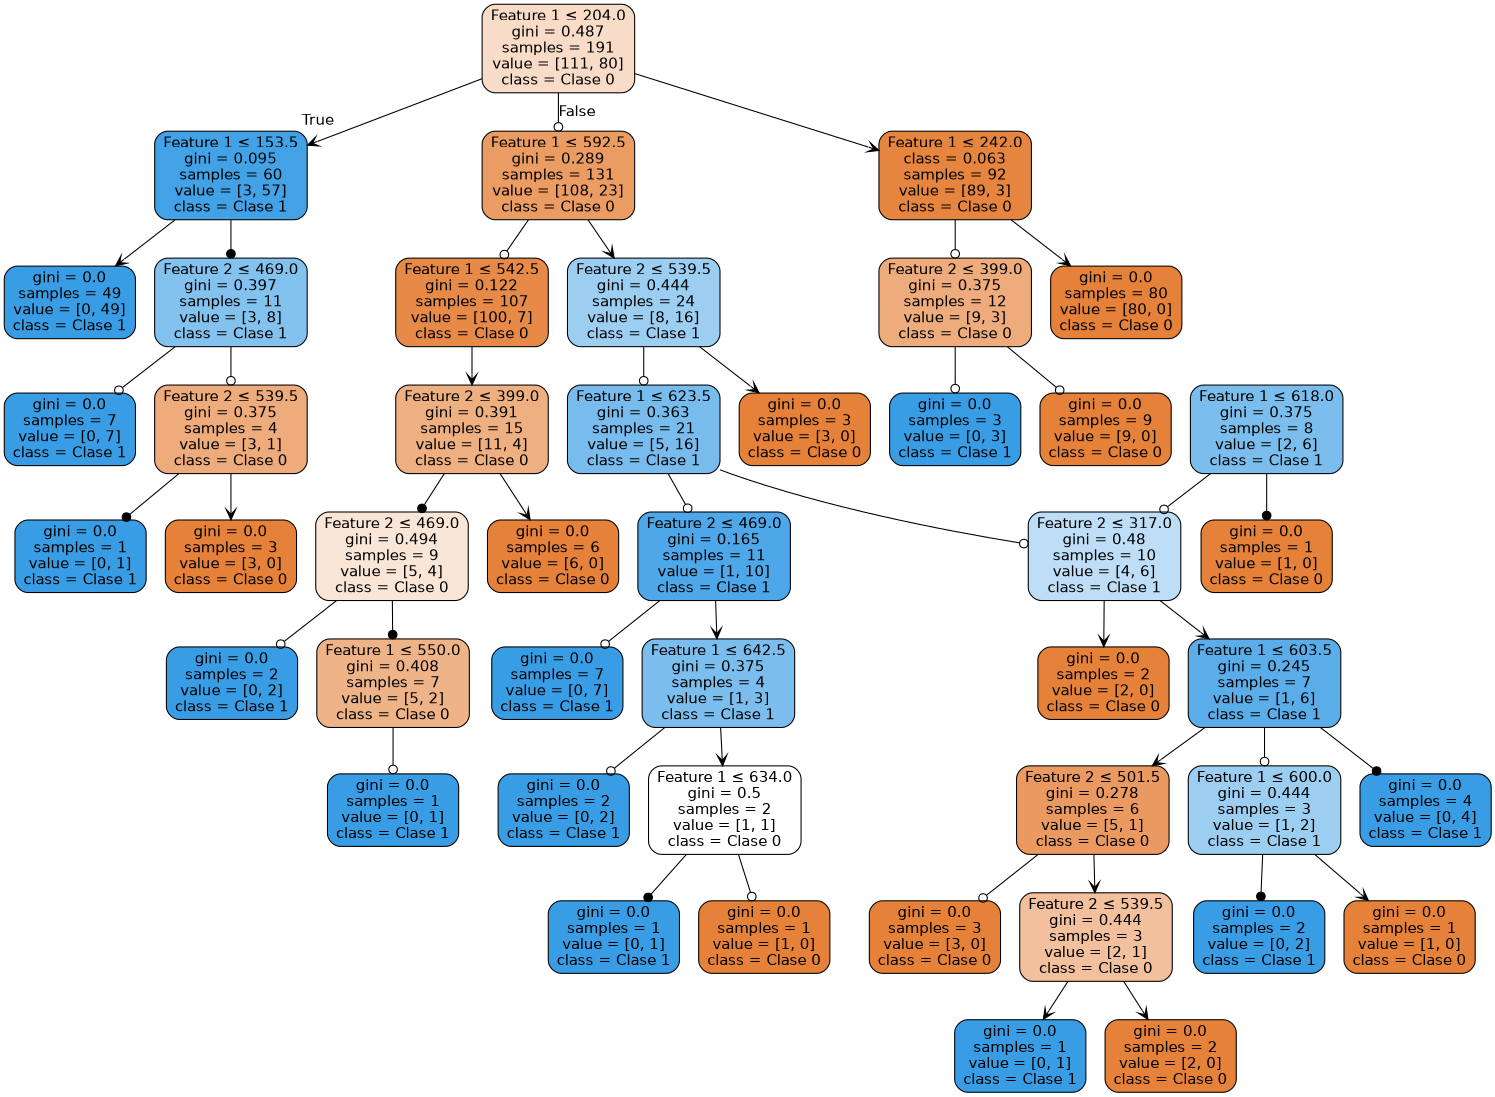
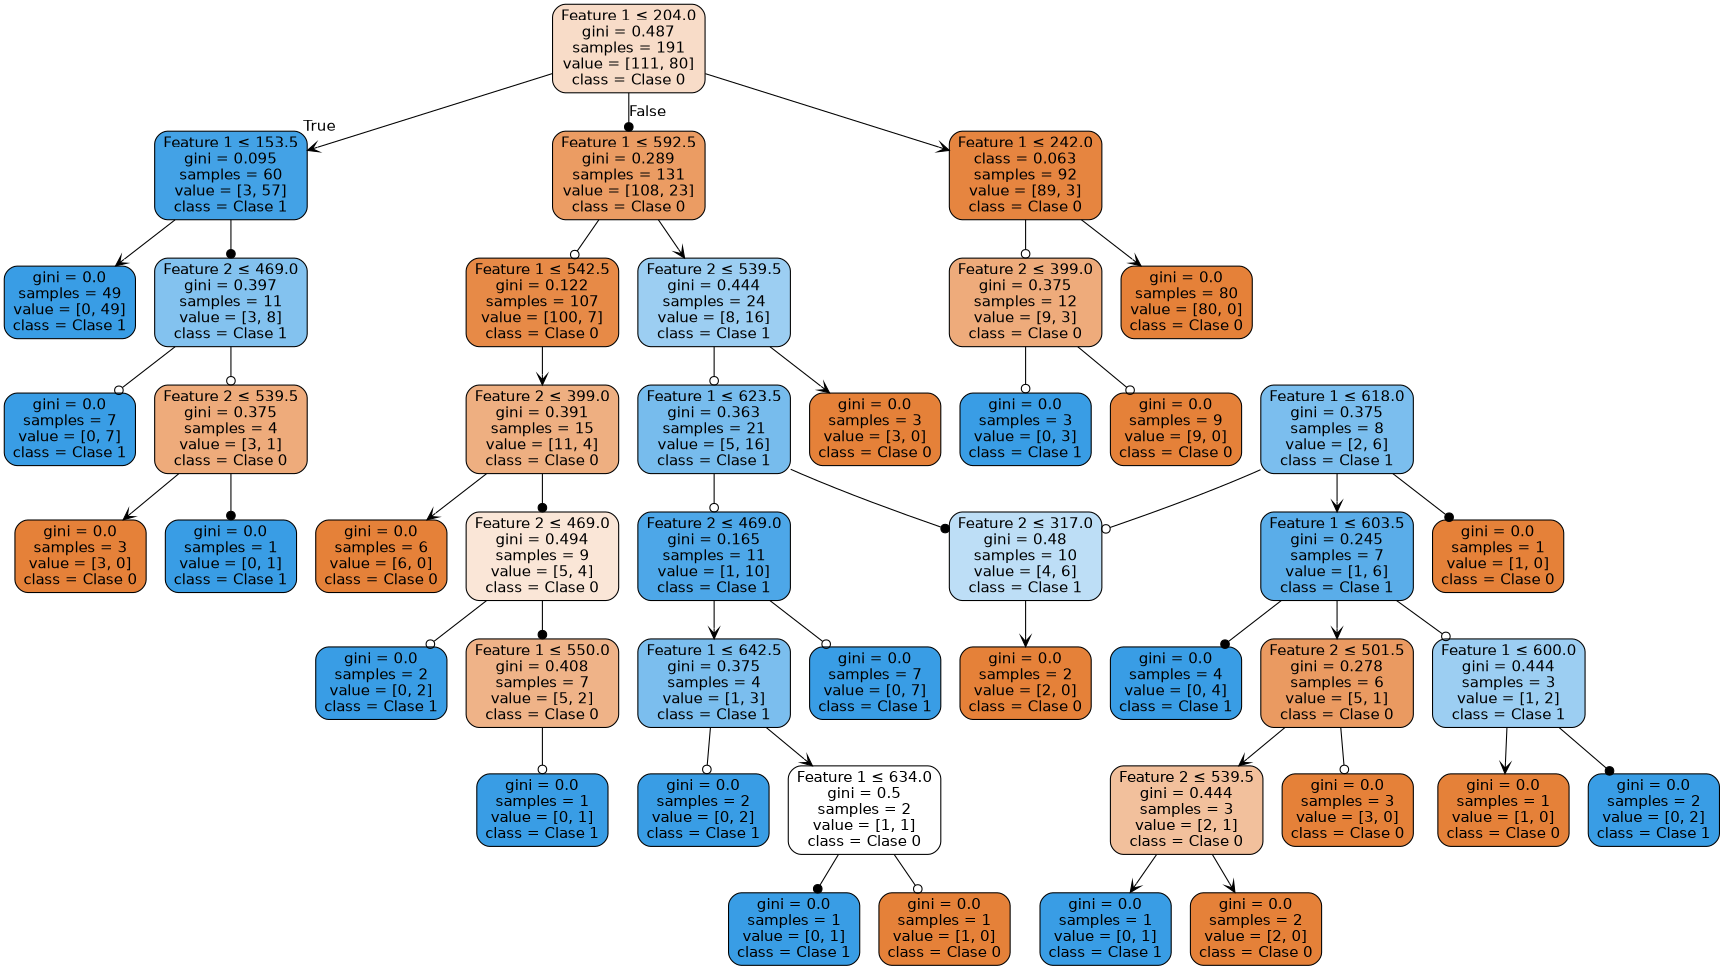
  digraph {
    node [color=black fillcolor="#399de5" fontname=helvetica shape=box style="filled, rounded"]
    edge [arrowhead=vee fontname=helvetica]
    n1 [fillcolor="#f8dcc8" label=<Feature 1 &le; 204.0<br/>gini = 0.487<br/>samples = 191<br/>value = [111, 80]<br/>class = Clase 0>]
    n2 [fillcolor="#43a2e6" label=<Feature 1 &le; 153.5<br/>gini = 0.095<br/>samples = 60<br/>value = [3, 57]<br/>class = Clase 1>]
    n3 [fillcolor="#eb9c63" label=<Feature 1 &le; 592.5<br/>gini = 0.289<br/>samples = 131<br/>value = [108, 23]<br/>class = Clase 0>]
    n4 [fillcolor="#e68540" label=<Feature 1 &le; 242.0<br/>class = 0.063<br/>samples = 92<br/>value = [89, 3]<br/>class = Clase 0>]
    n5 [label=<gini = 0.0<br/>samples = 49<br/>value = [0, 49]<br/>class = Clase 1>]
    n6 [fillcolor="#83c2ef" label=<Feature 2 &le; 469.0<br/>gini = 0.397<br/>samples = 11<br/>value = [3, 8]<br/>class = Clase 1>]
    n7 [fillcolor="#e78a47" label=<Feature 1 &le; 542.5<br/>gini = 0.122<br/>samples = 107<br/>value = [100, 7]<br/>class = Clase 0>]
    n8 [fillcolor="#9ccef2" label=<Feature 2 &le; 539.5<br/>gini = 0.444<br/>samples = 24<br/>value = [8, 16]<br/>class = Clase 1>]
    n9 [label=<gini = 0.0<br/>samples = 7<br/>value = [0, 7]<br/>class = Clase 1>]
    n10 [fillcolor="#eeab7b" label=<Feature 2 &le; 539.5<br/>gini = 0.375<br/>samples = 4<br/>value = [3, 1]<br/>class = Clase 0>]
    n11 [fillcolor="#e58139" label=<gini = 0.0<br/>samples = 3<br/>value = [3, 0]<br/>class = Clase 0>]
    n12 [label=<gini = 0.0<br/>samples = 1<br/>value = [0, 1]<br/>class = Clase 1>]
    n13 [fillcolor="#eeaf81" label=<Feature 2 &le; 399.0<br/>gini = 0.391<br/>samples = 15<br/>value = [11, 4]<br/>class = Clase 0>]
    n14 [fillcolor="#77bced" label=<Feature 1 &le; 623.5<br/>gini = 0.363<br/>samples = 21<br/>value = [5, 16]<br/>class = Clase 1>]
    n15 [fillcolor="#e58139" label=<gini = 0.0<br/>samples = 3<br/>value = [3, 0]<br/>class = Clase 0>]
    n16 [fillcolor="#eeab7b" label=<Feature 2 &le; 399.0<br/>gini = 0.375<br/>samples = 12<br/>value = [9, 3]<br/>class = Clase 0>]
    n17 [fillcolor="#e58139" label=<gini = 0.0<br/>samples = 80<br/>value = [80, 0]<br/>class = Clase 0>]
    n18 [fillcolor="#e58139" label=<gini = 0.0<br/>samples = 6<br/>value = [6, 0]<br/>class = Clase 0>]
    n19 [fillcolor="#fae6d7" label=<Feature 2 &le; 469.0<br/>gini = 0.494<br/>samples = 9<br/>value = [5, 4]<br/>class = Clase 0>]
    n20 [label=<gini = 0.0<br/>samples = 3<br/>value = [0, 3]<br/>class = Clase 1>]
    n21 [fillcolor="#e58139" label=<gini = 0.0<br/>samples = 9<br/>value = [9, 0]<br/>class = Clase 0>]
    n22 [label=<gini = 0.0<br/>samples = 2<br/>value = [0, 2]<br/>class = Clase 1>]
    n23 [fillcolor="#efb388" label=<Feature 1 &le; 550.0<br/>gini = 0.408<br/>samples = 7<br/>value = [5, 2]<br/>class = Clase 0>]
    n24 [label=<gini = 0.0<br/>samples = 1<br/>value = [0, 1]<br/>class = Clase 1>]
    n25 [fillcolor="#ea9a61" label=<Feature 2 &le; 501.5<br/>gini = 0.278<br/>samples = 6<br/>value = [5, 1]<br/>class = Clase 0>]
    n26 [fillcolor="#e58139" label=<gini = 0.0<br/>samples = 3<br/>value = [3, 0]<br/>class = Clase 0>]
    n27 [fillcolor="#f2c09c" label=<Feature 2 &le; 539.5<br/>gini = 0.444<br/>samples = 3<br/>value = [2, 1]<br/>class = Clase 0>]
    n28 [label=<gini = 0.0<br/>samples = 1<br/>value = [0, 1]<br/>class = Clase 1>]
    n29 [fillcolor="#e58139" label=<gini = 0.0<br/>samples = 2<br/>value = [2, 0]<br/>class = Clase 0>]
    n30 [fillcolor="#bddef6" label=<Feature 2 &le; 317.0<br/>gini = 0.48<br/>samples = 10<br/>value = [4, 6]<br/>class = Clase 1>]
    n31 [fillcolor="#4da7e8" label=<Feature 2 &le; 469.0<br/>gini = 0.165<br/>samples = 11<br/>value = [1, 10]<br/>class = Clase 1>]
    n32 [fillcolor="#e58139" label=<gini = 0.0<br/>samples = 2<br/>value = [2, 0]<br/>class = Clase 0>]
    n33 [label=<gini = 0.0<br/>samples = 7<br/>value = [0, 7]<br/>class = Clase 1>]
    n34 [fillcolor="#7bbeee" label=<Feature 1 &le; 642.5<br/>gini = 0.375<br/>samples = 4<br/>value = [1, 3]<br/>class = Clase 1>]
    n35 [fillcolor="#7bbeee" label=<Feature 1 &le; 618.0<br/>gini = 0.375<br/>samples = 8<br/>value = [2, 6]<br/>class = Clase 1>]
    n36 [fillcolor="#5aade9" label=<Feature 1 &le; 603.5<br/>gini = 0.245<br/>samples = 7<br/>value = [1, 6]<br/>class = Clase 1>]
    n37 [fillcolor="#e58139" label=<gini = 0.0<br/>samples = 1<br/>value = [1, 0]<br/>class = Clase 0>]
    n38 [fillcolor="#9ccef2" label=<Feature 1 &le; 600.0<br/>gini = 0.444<br/>samples = 3<br/>value = [1, 2]<br/>class = Clase 1>]
    n39 [label=<gini = 0.0<br/>samples = 4<br/>value = [0, 4]<br/>class = Clase 1>]
    n40 [label=<gini = 0.0<br/>samples = 2<br/>value = [0, 2]<br/>class = Clase 1>]
    n41 [fillcolor="#e58139" label=<gini = 0.0<br/>samples = 1<br/>value = [1, 0]<br/>class = Clase 0>]
    n42 [fillcolor="#ffffff" label=<Feature 1 &le; 634.0<br/>gini = 0.5<br/>samples = 2<br/>value = [1, 1]<br/>class = Clase 0>]
    n43 [label=<gini = 0.0<br/>samples = 2<br/>value = [0, 2]<br/>class = Clase 1>]
    n44 [label=<gini = 0.0<br/>samples = 1<br/>value = [0, 1]<br/>class = Clase 1>]
    n45 [fillcolor="#e58139" label=<gini = 0.0<br/>samples = 1<br/>value = [1, 0]<br/>class = Clase 0>]
    n1 -> n2 [headlabel=True labelangle=45 labeldistance=2.5]
-   n1 -> n3 [arrowhead=odot headlabel=False labelangle=-45 labeldistance=2.5]
+   n1 -> n3 [arrowhead=dot headlabel=False labelangle=-45 labeldistance=2.5]
    n1 -> n4
    n2 -> n5
    n2 -> n6 [arrowhead=dot]
    n3 -> n7 [arrowhead=odot]
    n3 -> n8
    n4 -> n16 [arrowhead=odot]
    n4 -> n17
    n6 -> n9 [arrowhead=odot]
    n6 -> n10 [arrowhead=odot]
    n7 -> n13
    n8 -> n14 [arrowhead=odot]
    n8 -> n15
    n10 -> n11
    n10 -> n12 [arrowhead=dot]
    n13 -> n18
    n13 -> n19 [arrowhead=dot]
-   n14 -> n30 [arrowhead=odot]
+   n14 -> n30 [arrowhead=dot]
    n14 -> n31 [arrowhead=odot]
    n16 -> n20 [arrowhead=odot]
    n16 -> n21 [arrowhead=odot]
    n19 -> n22 [arrowhead=odot]
    n19 -> n23 [arrowhead=dot]
    n23 -> n24 [arrowhead=odot]
    n25 -> n26 [arrowhead=odot]
    n25 -> n27
    n27 -> n28
    n27 -> n29
    n30 -> n32
    n31 -> n33 [arrowhead=odot]
    n31 -> n34
    n34 -> n42
    n34 -> n43 [arrowhead=odot]
    n35 -> n30 [arrowhead=odot]
-   n30 -> n36
+   n35 -> n36
    n35 -> n37 [arrowhead=dot]
    n36 -> n25
    n36 -> n38 [arrowhead=odot]
    n36 -> n39 [arrowhead=dot]
    n38 -> n40 [arrowhead=dot]
    n38 -> n41
    n42 -> n44 [arrowhead=dot]
    n42 -> n45 [arrowhead=odot]
  }
